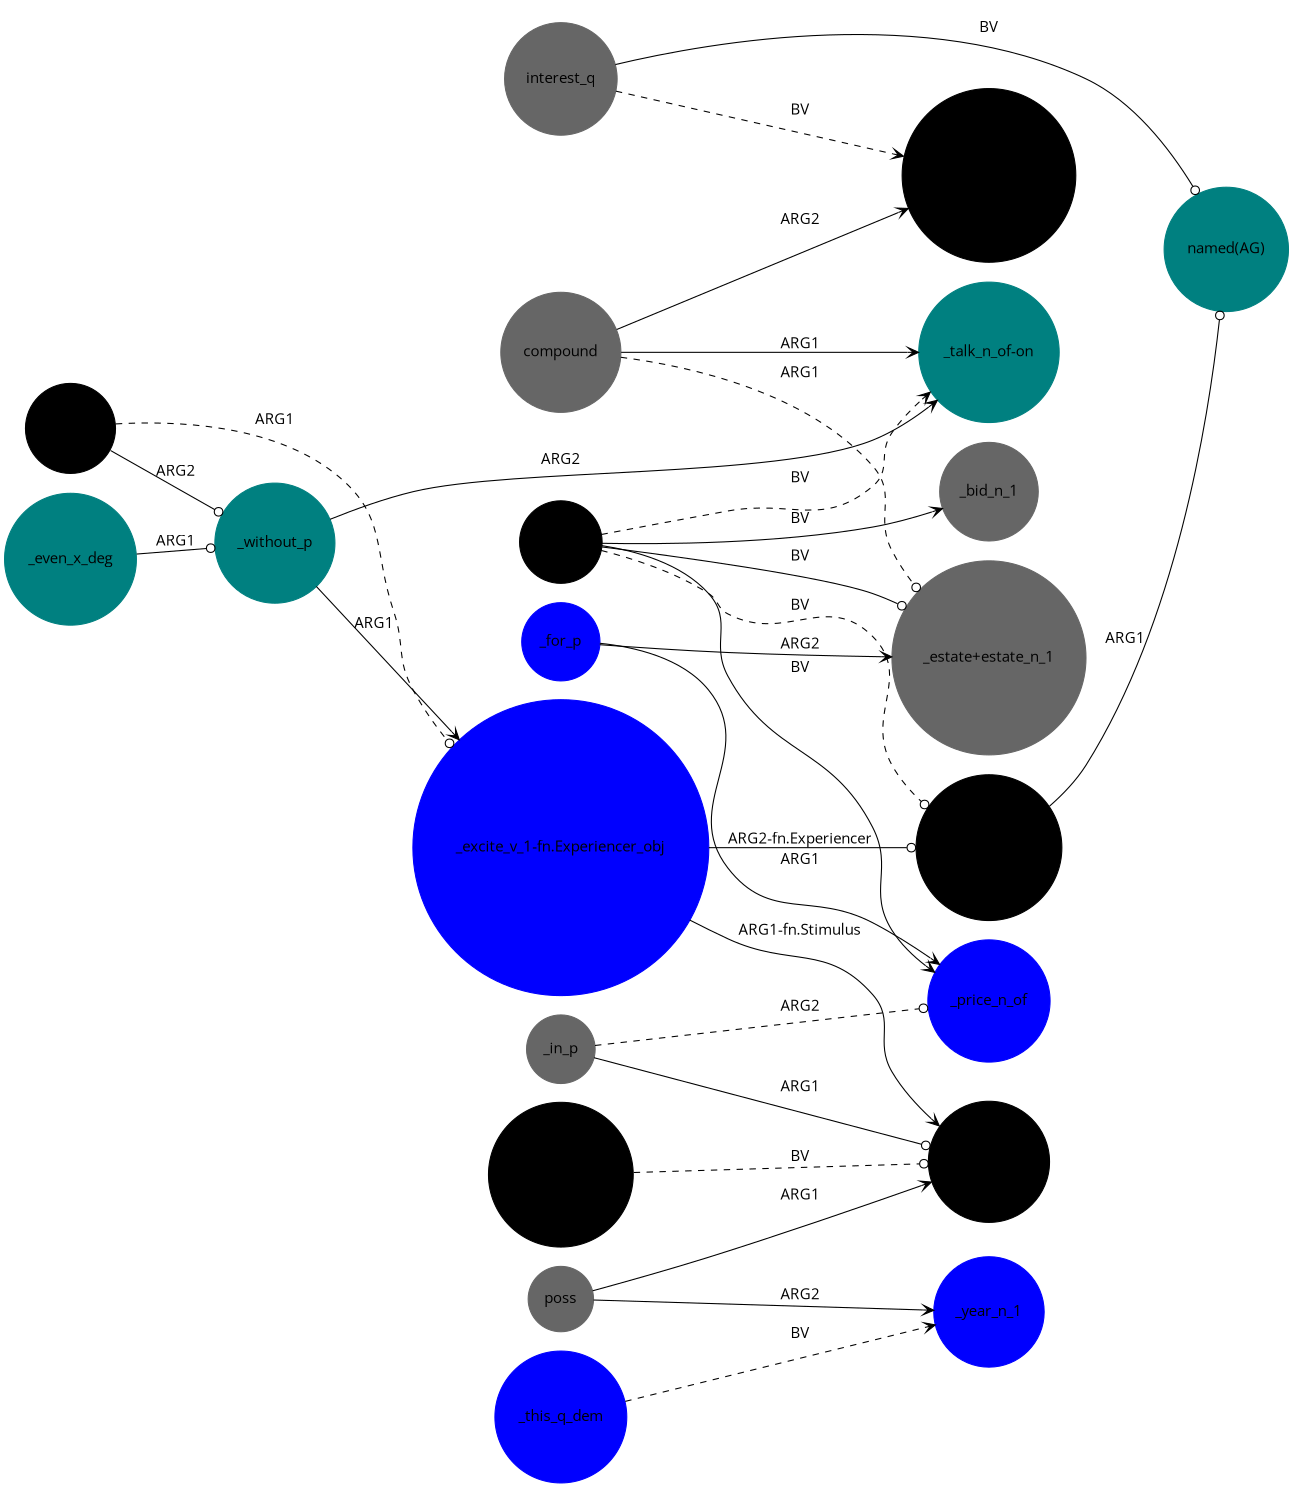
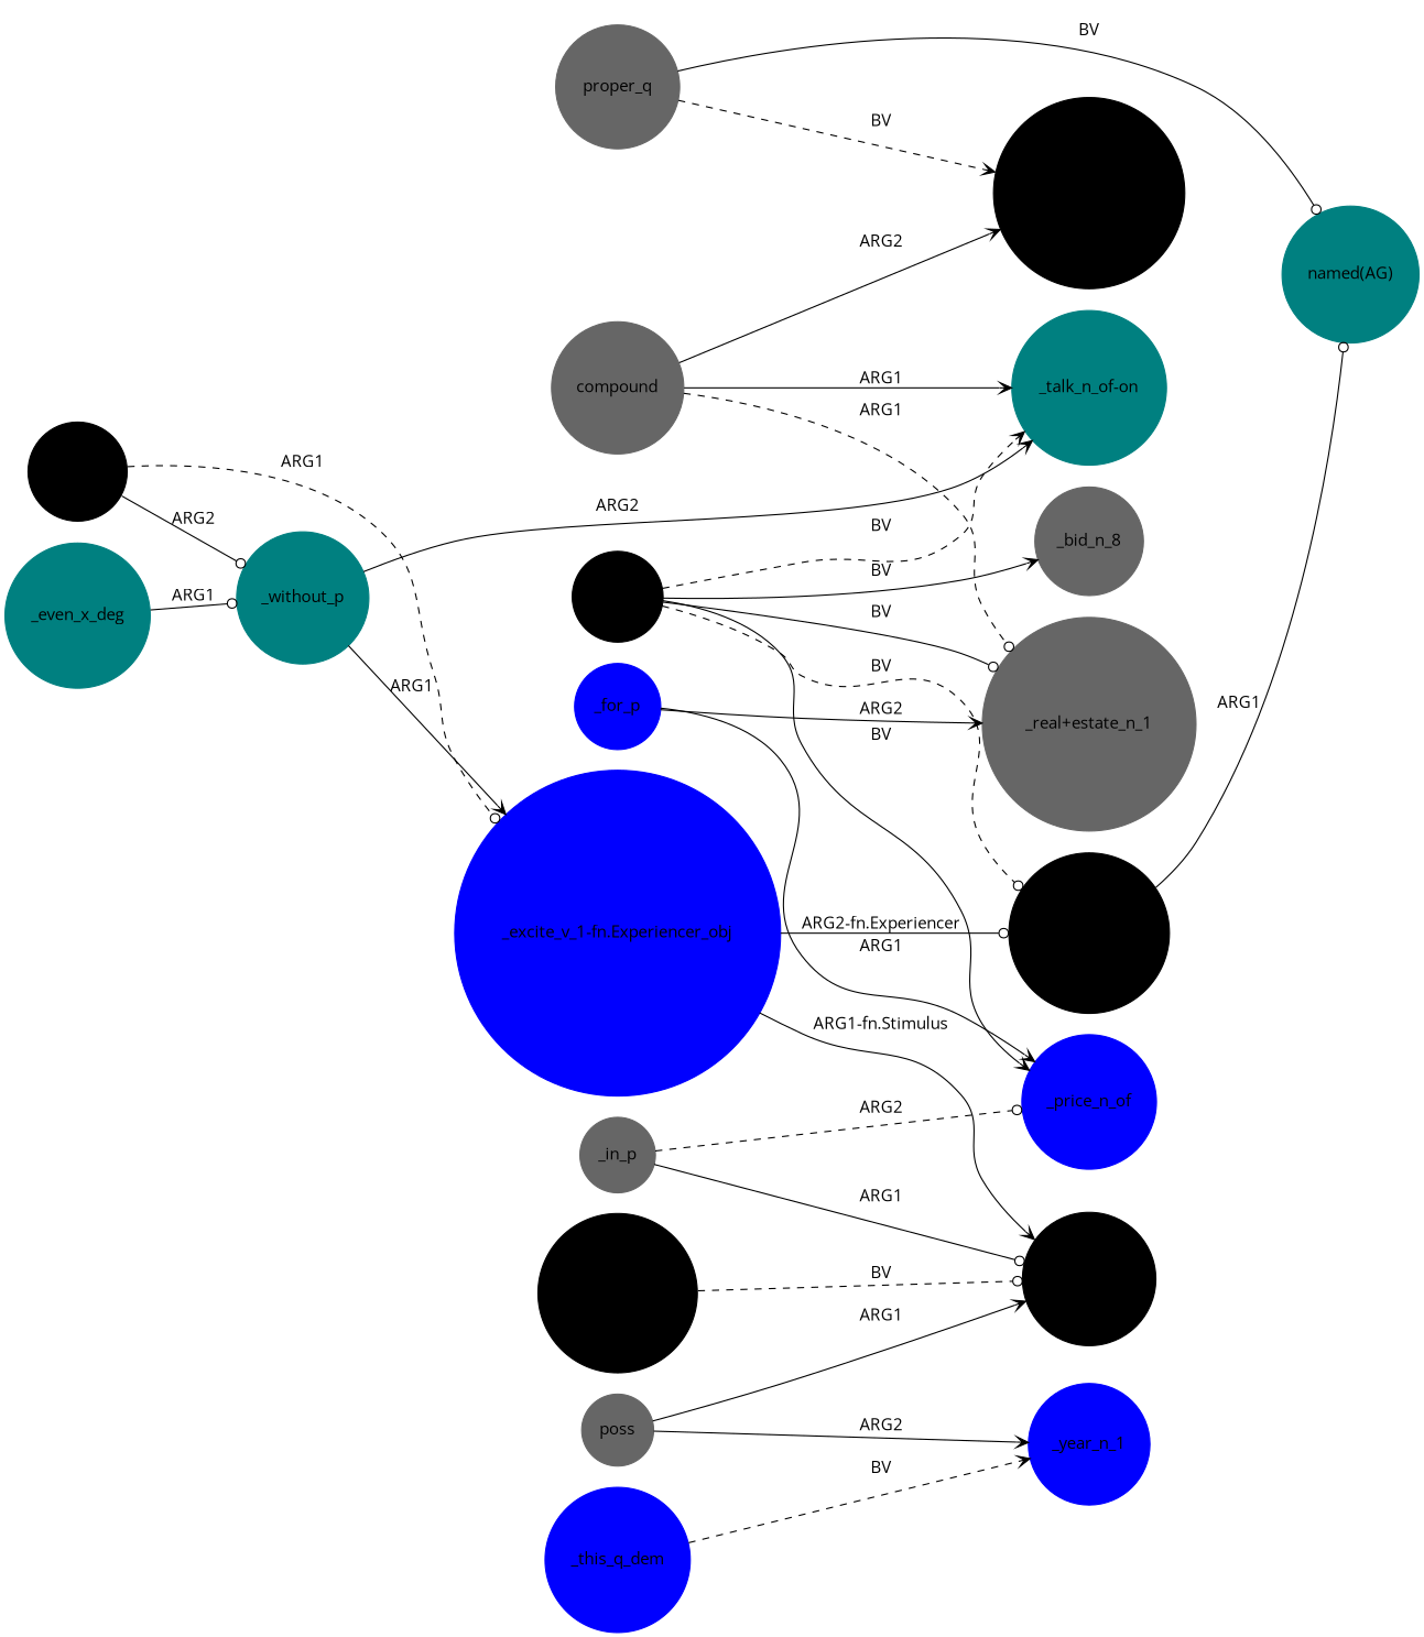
  digraph {
    fontname="Open Sans"
    rankdir=LR
    node [color=black fontname="Open Sans" shape=circle style=filled]
    edge [arrowhead=vee fontname="Open Sans" style=solid]
    _without_p [color=teal]
    focus_d
    "_excite_v_1-fn.Experiencer_obj" [color=blue]
    "_talk_n_of-on" [color=teal]
    _interest_n_in
    _surge_n_1
    udef_q
    _price_n_of [color=blue]
-   _bid_n_1 [color=gray40]
-   "_real+estate_n_1" [color=gray40 label="_estate+estate_n_1"]
+   _bid_n_1 [color=gray40 label=_bid_n_8]
+   "_real+estate_n_1" [color=gray40]
    "named(AG)" [color=teal]
    compound [color=gray40]
    "named(Brussels)"
    poss [color=gray40]
    _year_n_1 [color=blue]
    _in_p [color=gray40]
    _for_p [color=blue]
-   proper_q [color=gray40 label=interest_q]
+   proper_q [color=gray40]
    _even_x_deg [color=teal]
    def_explicit_q
    _this_q_dem [color=blue]
    _without_p -> "_excite_v_1-fn.Experiencer_obj" [label=ARG1]
    _without_p -> "_talk_n_of-on" [label=ARG2]
    focus_d -> _without_p [arrowhead=odot label=ARG2]
    focus_d -> "_excite_v_1-fn.Experiencer_obj" [arrowhead=odot label=ARG1 style=dashed]
    "_excite_v_1-fn.Experiencer_obj" -> _interest_n_in [arrowhead=odot label="ARG2-fn.Experiencer"]
    "_excite_v_1-fn.Experiencer_obj" -> _surge_n_1 [label="ARG1-fn.Stimulus"]
    _interest_n_in -> "named(AG)" [arrowhead=odot label=ARG1]
    udef_q -> "_talk_n_of-on" [label=BV style=dashed]
    udef_q -> _interest_n_in [arrowhead=odot label=BV style=dashed]
    udef_q -> _price_n_of [label=BV]
    udef_q -> _bid_n_1 [label=BV]
    udef_q -> "_real+estate_n_1" [arrowhead=odot label=BV]
    compound -> "_talk_n_of-on" [label=ARG1]
    compound -> "_real+estate_n_1" [arrowhead=odot label=ARG1 style=dashed]
    compound -> "named(Brussels)" [label=ARG2]
    poss -> _surge_n_1 [label=ARG1]
    poss -> _year_n_1 [label=ARG2]
    _in_p -> _surge_n_1 [arrowhead=odot label=ARG1]
    _in_p -> _price_n_of [arrowhead=odot label=ARG2 style=dashed]
    _for_p -> _price_n_of [label=ARG1]
    _for_p -> "_real+estate_n_1" [label=ARG2]
    proper_q -> "named(AG)" [arrowhead=odot label=BV]
    proper_q -> "named(Brussels)" [label=BV style=dashed]
    _even_x_deg -> _without_p [arrowhead=odot label=ARG1]
    def_explicit_q -> _surge_n_1 [arrowhead=odot label=BV style=dashed]
    _this_q_dem -> _year_n_1 [label=BV style=dashed]
  }
